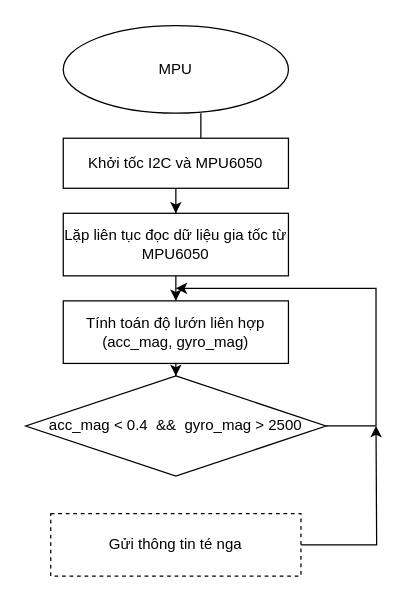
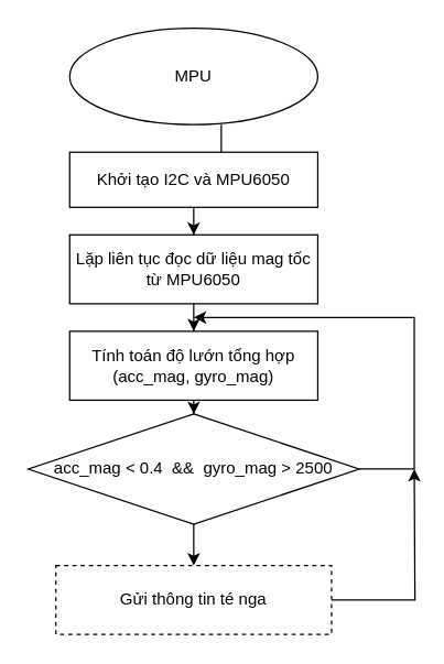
  <mxCell id="0" />
  <mxCell id="1" parent="0" />
  <mxCell id="2" value="" style="rounded=0;html=1;jettySize=auto;orthogonalLoop=1;fontSize=11;endArrow=block;endFill=0;endSize=8;strokeWidth=1;shadow=0;labelBackgroundColor=none;edgeStyle=orthogonalEdgeStyle;" parent="1" edge="1"><mxGeometry relative="1" as="geometry"><mxPoint x="160" y="90" as="sourcePoint" /><mxPoint x="160" y="140" as="targetPoint" /></mxGeometry></mxCell>
  <mxCell id="3" value="MPU" style="ellipse;whiteSpace=wrap;html=1;" vertex="1" parent="1"><mxGeometry x="50" y="20" width="180" height="70" as="geometry" /></mxCell>
  <mxCell id="4" value="" style="edgeStyle=orthogonalEdgeStyle;rounded=0;orthogonalLoop=1;jettySize=auto;html=1;" edge="1" parent="1" source="5" target="7"><mxGeometry relative="1" as="geometry" /></mxCell>
- <mxCell id="5" value="Khởi tốc I2C và MPU6050" style="rounded=0;whiteSpace=wrap;html=1;" vertex="1" parent="1"><mxGeometry x="50" y="110" width="180" height="40" as="geometry" /></mxCell>
+ <mxCell id="5" value="Khởi tạo I2C và MPU6050" style="rounded=0;whiteSpace=wrap;html=1;" vertex="1" parent="1"><mxGeometry x="50" y="110" width="180" height="40" as="geometry" /></mxCell>
  <mxCell id="6" value="" style="edgeStyle=orthogonalEdgeStyle;rounded=0;orthogonalLoop=1;jettySize=auto;html=1;" edge="1" parent="1" source="7" target="9"><mxGeometry relative="1" as="geometry" /></mxCell>
- <mxCell id="7" value="Lặp liên tục đọc dữ liệu gia tốc từ MPU6050" style="whiteSpace=wrap;html=1;rounded=0;" vertex="1" parent="1"><mxGeometry x="50" y="170" width="180" height="50" as="geometry" /></mxCell>
+ <mxCell id="7" value="Lặp liên tục đọc dữ liệu mag tốc từ MPU6050" style="whiteSpace=wrap;html=1;rounded=0;" vertex="1" parent="1"><mxGeometry x="50" y="170" width="180" height="50" as="geometry" /></mxCell>
  <mxCell id="8" value="" style="edgeStyle=orthogonalEdgeStyle;rounded=0;orthogonalLoop=1;jettySize=auto;html=1;" edge="1" parent="1" source="9" target="12"><mxGeometry relative="1" as="geometry" /></mxCell>
- <mxCell id="9" value="Tính toán độ lướn liên hợp (acc_mag, gyro_mag)" style="whiteSpace=wrap;html=1;rounded=0;" vertex="1" parent="1"><mxGeometry x="50" y="240" width="180" height="50" as="geometry" /></mxCell>
+ <mxCell id="9" value="Tính toán độ lướn tổng hợp (acc_mag, gyro_mag)" style="whiteSpace=wrap;html=1;rounded=0;" vertex="1" parent="1"><mxGeometry x="50" y="240" width="180" height="50" as="geometry" /></mxCell>
  <mxCell id="10" style="edgeStyle=orthogonalEdgeStyle;rounded=0;orthogonalLoop=1;jettySize=auto;html=1;exitX=1;exitY=0.5;exitDx=0;exitDy=0;" edge="1" parent="1" source="12"><mxGeometry relative="1" as="geometry"><mxPoint x="140" y="230" as="targetPoint" /><mxPoint x="320" y="345" as="sourcePoint" /><Array as="points"><mxPoint x="300" y="340" /><mxPoint x="300" y="230" /></Array></mxGeometry></mxCell>
+ <mxCell id="11" value="" style="edgeStyle=orthogonalEdgeStyle;rounded=0;orthogonalLoop=1;jettySize=auto;html=1;" edge="1" parent="1" source="12" target="14"><mxGeometry relative="1" as="geometry" /></mxCell>
  <mxCell id="12" value="acc_mag &amp;lt; 0.4&amp;nbsp; &amp;amp;&amp;amp;&amp;nbsp; gyro_mag &amp;gt; 2500" style="rhombus;whiteSpace=wrap;html=1;rounded=0;" vertex="1" parent="1"><mxGeometry x="20" y="300" width="240" height="80" as="geometry" /></mxCell>
  <mxCell id="13" style="edgeStyle=orthogonalEdgeStyle;rounded=0;orthogonalLoop=1;jettySize=auto;html=1;exitX=1;exitY=0.5;exitDx=0;exitDy=0;" edge="1" parent="1" source="14"><mxGeometry relative="1" as="geometry"><mxPoint x="300" y="340" as="targetPoint" /></mxGeometry></mxCell>
  <mxCell id="14" value="Gửi thông tin té nga" style="whiteSpace=wrap;html=1;rounded=0;dashed=1;" vertex="1" parent="1"><mxGeometry x="40" y="410" width="200" height="50" as="geometry" /></mxCell>
